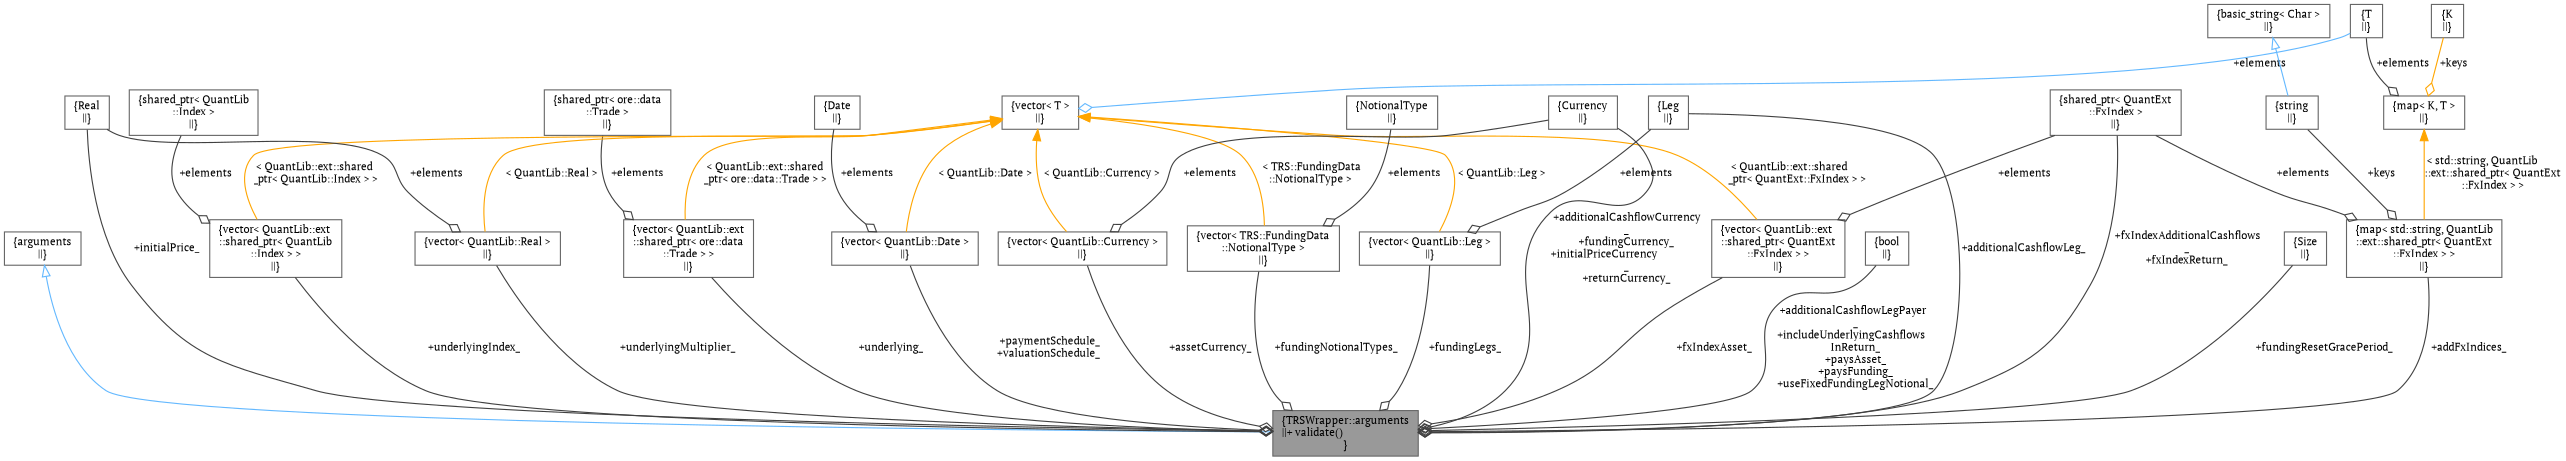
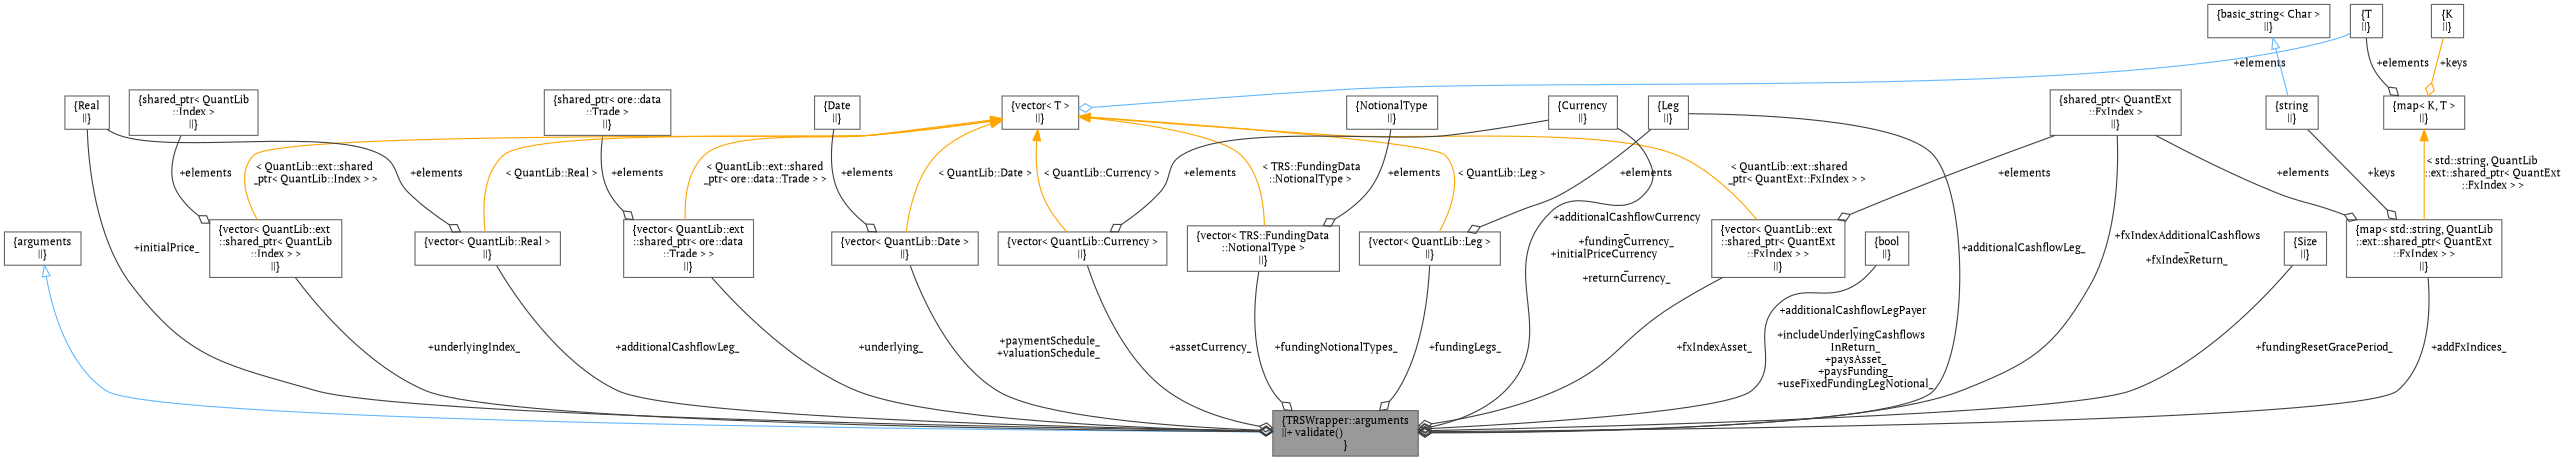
  digraph {
    fontname="PT Serif"
    node [color=gray40 fillcolor=white fontname="PT Serif" fontsize=10 shape=box style=filled]
    edge [color=grey25 fontname="PT Serif" fontsize=10 labelfontname=Helvetica labelfontsize=10 style=solid arrowhead=odiamond]
    n1 [fillcolor=grey60 fontcolor=black height=0.2 label="{TRSWrapper::arguments\n||+ validate()\l}" width=0.4]
    n2 [height=0.2 label="{arguments\n||}" width=0.4]
    n3 [height=0.2 label="{vector\< QuantLib::ext\l::shared_ptr\< ore::data\l::Trade \> \>\n||}" width=0.4]
    n4 [height=0.2 label="{shared_ptr\< ore::data\l::Trade \>\n||}" width=0.4]
    n5 [height=0.2 label="{vector\< T \>\n||}" width=0.4]
    n6 [height=0.2 label="{vector\< QuantLib::ext\l::shared_ptr\< QuantLib\l::Index \> \>\n||}" width=0.4]
    n7 [height=0.2 label="{vector\< QuantLib::Real \>\n||}" width=0.4]
    n8 [height=0.2 label="{vector\< QuantLib::Currency \>\n||}" width=0.4]
    n9 [height=0.2 label="{vector\< QuantLib::Date \>\n||}" width=0.4]
    n10 [height=0.2 label="{vector\< QuantLib::Leg \>\n||}" width=0.4]
    n11 [height=0.2 label="{vector\< TRS::FundingData\l::NotionalType \>\n||}" width=0.4]
    n12 [height=0.2 label="{vector\< QuantLib::ext\l::shared_ptr\< QuantExt\l::FxIndex \> \>\n||}" width=0.4]
    n13 [height=0.2 label="{T\n||}" width=0.4]
    n14 [height=0.2 label="{map\< K, T \>\n||}" width=0.4]
    n15 [height=0.2 label="{map\< std::string, QuantLib\l::ext::shared_ptr\< QuantExt\l::FxIndex \> \>\n||}" width=0.4]
    n16 [height=0.2 label="{shared_ptr\< QuantLib\l::Index \>\n||}" width=0.4]
    n17 [height=0.2 label="{Real\n||}" width=0.4]
    n18 [height=0.2 label="{bool\n||}" width=0.4]
    n19 [height=0.2 label="{Currency\n||}" width=0.4]
    n20 [height=0.2 label="{Date\n||}" width=0.4]
    n21 [height=0.2 label="{Leg\n||}" width=0.4]
    n22 [height=0.2 label="{NotionalType\n||}" width=0.4]
    n23 [height=0.2 label="{Size\n||}" width=0.4]
    n24 [height=0.2 label="{shared_ptr\< QuantExt\l::FxIndex \>\n||}" width=0.4]
    n25 [height=0.2 label="{string\n||}" width=0.4]
    n26 [height=0.2 label="{basic_string\< Char \>\n||}" width=0.4]
    n27 [height=0.2 label="{K\n||}" width=0.4]
    n2 -> n1 [arrowtail=onormal color=steelblue1 dir=back arrowhead=""]
    n3 -> n1 [label=" +underlying_"]
    n4 -> n3 [label=" +elements"]
    n5 -> n3 [color=orange dir=back label=" \< QuantLib::ext::shared\l_ptr\< ore::data::Trade \> \>" arrowhead=""]
    n5 -> n6 [color=orange dir=back label=" \< QuantLib::ext::shared\l_ptr\< QuantLib::Index \> \>" arrowhead=""]
    n5 -> n7 [color=orange dir=back label=" \< QuantLib::Real \>" arrowhead=""]
    n5 -> n8 [color=orange dir=back label=" \< QuantLib::Currency \>" arrowhead=""]
    n5 -> n9 [color=orange dir=back label=" \< QuantLib::Date \>" arrowhead=""]
    n5 -> n10 [color=orange dir=back label=" \< QuantLib::Leg \>" arrowhead=""]
    n5 -> n11 [color=orange dir=back label=" \< TRS::FundingData\l::NotionalType \>" arrowhead=""]
    n5 -> n12 [color=orange dir=back label=" \< QuantLib::ext::shared\l_ptr\< QuantExt::FxIndex \> \>" arrowhead=""]
    n6 -> n1 [label=" +underlyingIndex_"]
-   n7 -> n1 [label=" +underlyingMultiplier_"]
+   n7 -> n1 [label=" +additionalCashflowLeg_"]
    n8 -> n1 [label=" +assetCurrency_"]
    n9 -> n1 [label=" +paymentSchedule_\n+valuationSchedule_"]
    n10 -> n1 [label=" +fundingLegs_"]
    n11 -> n1 [label=" +fundingNotionalTypes_"]
    n12 -> n1 [label=" +fxIndexAsset_"]
    n13 -> n5 [color=steelblue1 label=" +elements"]
    n13 -> n14 [label=" +elements"]
    n14 -> n15 [color=orange dir=back label=" \< std::string, QuantLib\l::ext::shared_ptr\< QuantExt\l::FxIndex \> \>" arrowhead=""]
    n15 -> n1 [label=" +addFxIndices_"]
    n16 -> n6 [label=" +elements"]
    n17 -> n1 [label=" +initialPrice_"]
    n17 -> n7 [label=" +elements"]
    n18 -> n1 [label=" +additionalCashflowLegPayer\l_\n+includeUnderlyingCashflows\lInReturn_\n+paysAsset_\n+paysFunding_\n+useFixedFundingLegNotional_"]
    n19 -> n1 [label=" +additionalCashflowCurrency\l_\n+fundingCurrency_\n+initialPriceCurrency\l_\n+returnCurrency_"]
    n19 -> n8 [label=" +elements"]
    n20 -> n9 [label=" +elements"]
    n21 -> n1 [label=" +additionalCashflowLeg_"]
    n21 -> n10 [label=" +elements"]
    n22 -> n11 [label=" +elements"]
    n23 -> n1 [label=" +fundingResetGracePeriod_"]
    n24 -> n1 [label=" +fxIndexAdditionalCashflows\l_\n+fxIndexReturn_"]
    n24 -> n12 [label=" +elements"]
    n24 -> n15 [label=" +elements"]
    n25 -> n15 [label=" +keys"]
    n26 -> n25 [arrowtail=onormal color=steelblue1 dir=back arrowhead=""]
    n27 -> n14 [color=orange label=" +keys"]
  }
